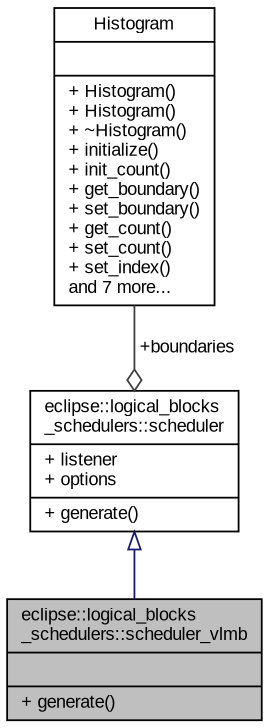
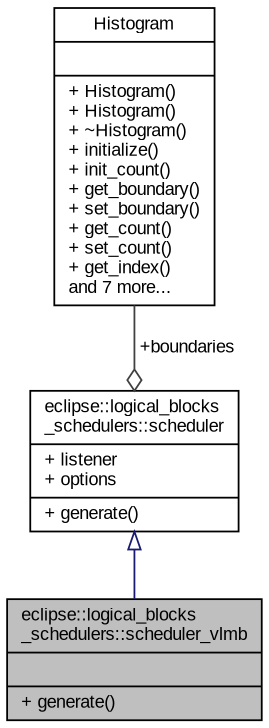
  digraph {
    fontname="Liberation Sans"
    node [color=black fillcolor=white fontname="Liberation Sans" fontsize=10 shape=record style=filled]
    edge [fontname="Liberation Sans" fontsize=10 labelfontname=Helvetica labelfontsize=10 style=solid]
    n1 [fillcolor=grey75 fontcolor=black height=0.2 label="{eclipse::logical_blocks\l_schedulers::scheduler_vlmb\n||+ generate()\l}" width=0.4]
    n2 [height=0.2 label="{eclipse::logical_blocks\l_schedulers::scheduler\n|+ listener\l+ options\l|+ generate()\l}" width=0.4]
-   n3 [height=0.2 label="{Histogram\n||+ Histogram()\l+ Histogram()\l+ ~Histogram()\l+ initialize()\l+ init_count()\l+ get_boundary()\l+ set_boundary()\l+ get_count()\l+ set_count()\l+ set_index()\land 7 more...\l}" width=0.4]
+   n3 [height=0.2 label="{Histogram\n||+ Histogram()\l+ Histogram()\l+ ~Histogram()\l+ initialize()\l+ init_count()\l+ get_boundary()\l+ set_boundary()\l+ get_count()\l+ set_count()\l+ get_index()\land 7 more...\l}" width=0.4]
    n2 -> n1 [arrowtail=onormal color=midnightblue dir=back]
    n3 -> n2 [arrowhead=odiamond color=grey25 label=" +boundaries"]
  }
